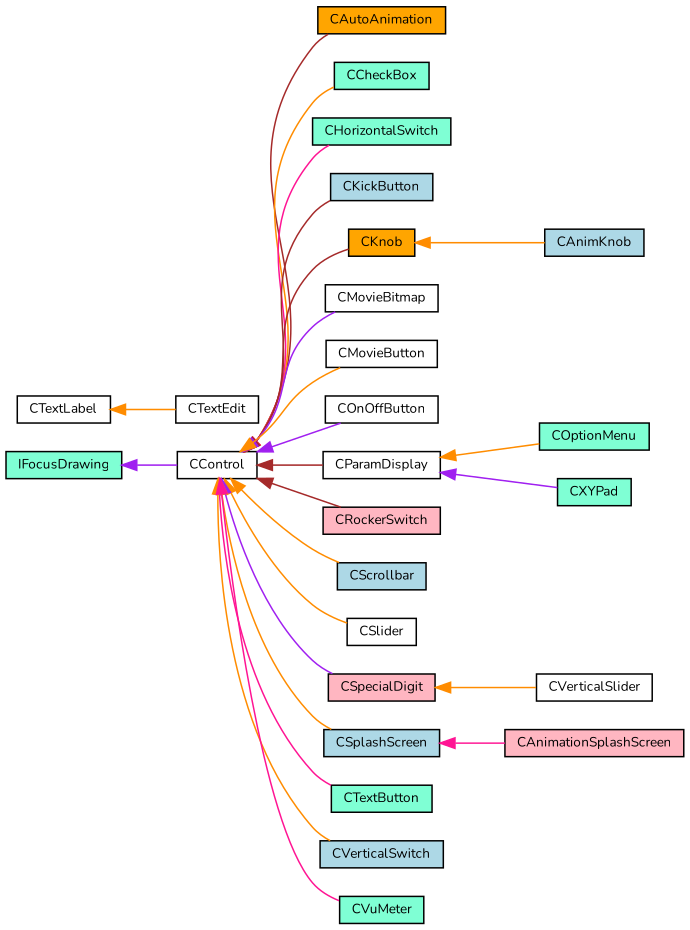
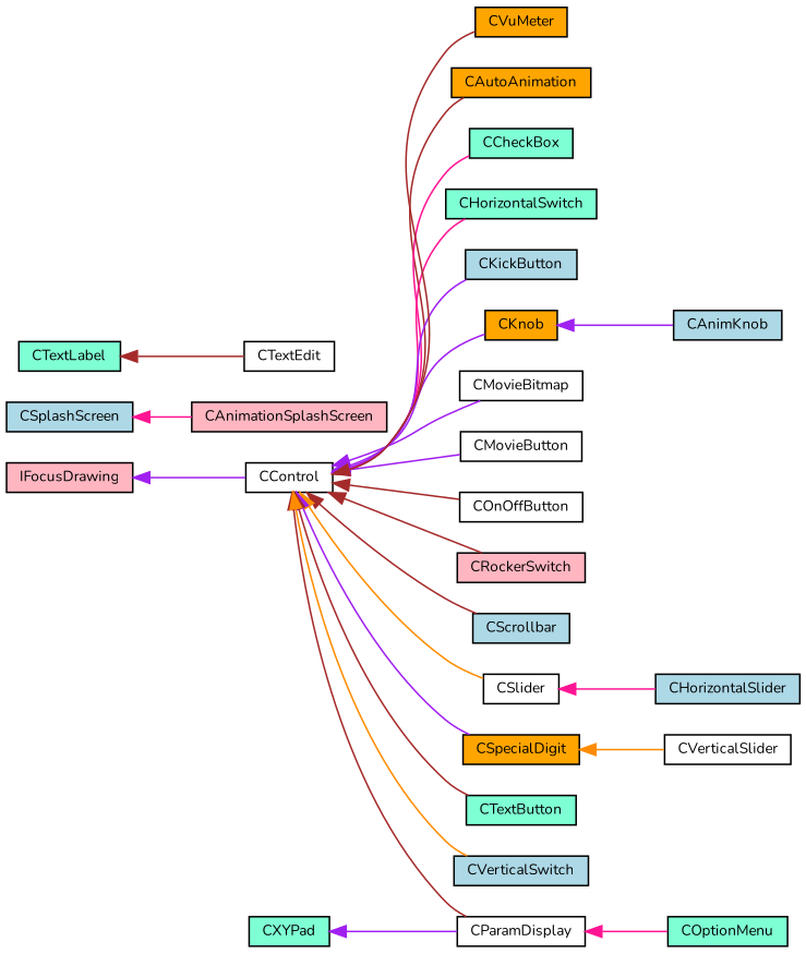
  digraph {
    fontname=Nunito
    rankdir=LR
    node [color=black fillcolor=white fontname=Nunito fontsize=9 shape=record style=filled]
    edge [color=brown dir=back fontname=Nunito fontsize=9 labelfontname=Arial labelfontsize=9 style=solid]
-   n1 [fillcolor=aquamarine fontcolor=black height=0.2 label=IFocusDrawing width=0.4]
+   n1 [fillcolor=lightpink fontcolor=black height=0.2 label=IFocusDrawing width=0.4]
    n2 [height=0.2 label=CControl width=0.4]
    n3 [fillcolor=orange height=0.2 label=CAutoAnimation width=0.4]
    n4 [fillcolor=aquamarine height=0.2 label=CCheckBox width=0.4]
    n5 [fillcolor=aquamarine height=0.2 label=CHorizontalSwitch width=0.4]
    n6 [fillcolor=lightblue height=0.2 label=CKickButton width=0.4]
    n7 [fillcolor=orange height=0.2 label=CKnob width=0.4]
    n8 [height=0.2 label=CMovieBitmap width=0.4]
    n9 [height=0.2 label=CMovieButton width=0.4]
    n10 [height=0.2 label=COnOffButton width=0.4]
    n11 [height=0.2 label=CParamDisplay width=0.4]
    n12 [fillcolor=lightpink height=0.2 label=CRockerSwitch width=0.4]
    n13 [fillcolor=lightblue height=0.2 label=CScrollbar width=0.4]
    n14 [height=0.2 label=CSlider width=0.4]
-   n15 [fillcolor=lightpink height=0.2 label=CSpecialDigit width=0.4]
+   n15 [fillcolor=orange height=0.2 label=CSpecialDigit width=0.4]
    n16 [fillcolor=lightblue height=0.2 label=CSplashScreen width=0.4]
    n17 [fillcolor=aquamarine height=0.2 label=CTextButton width=0.4]
    n18 [fillcolor=lightblue height=0.2 label=CVerticalSwitch width=0.4]
-   n19 [fillcolor=aquamarine height=0.2 label=CVuMeter width=0.4]
+   n19 [fillcolor=orange height=0.2 label=CVuMeter width=0.4]
    n20 [fillcolor=lightblue height=0.2 label=CAnimKnob width=0.4]
    n21 [fillcolor=aquamarine height=0.2 label=COptionMenu width=0.4]
    n22 [fillcolor=aquamarine height=0.2 label=CXYPad width=0.4]
+   n23 [fillcolor=lightblue height=0.2 label=CHorizontalSlider width=0.4]
    n24 [height=0.2 label=CVerticalSlider width=0.4]
    n25 [fillcolor=lightpink height=0.2 label=CAnimationSplashScreen width=0.4]
-   n26 [height=0.2 label=CTextLabel width=0.4]
+   n26 [fillcolor=aquamarine height=0.2 label=CTextLabel width=0.4]
    n27 [height=0.2 label=CTextEdit width=0.4]
    n1 -> n2 [color=purple]
    n2 -> n3
-   n2 -> n4 [color=darkorange]
+   n2 -> n4 [color=deeppink]
    n2 -> n5 [color=deeppink]
-   n2 -> n6
-   n2 -> n7
+   n2 -> n6 [color=purple]
+   n2 -> n7 [color=purple]
    n2 -> n8 [color=purple]
-   n2 -> n9 [color=darkorange]
-   n2 -> n10 [color=purple]
+   n2 -> n9 [color=purple]
+   n2 -> n10
    n2 -> n11
    n2 -> n12
-   n2 -> n13 [color=darkorange]
+   n2 -> n13
    n2 -> n14 [color=darkorange]
    n2 -> n15 [color=purple]
-   n2 -> n16 [color=darkorange]
-   n2 -> n17 [color=deeppink]
+   n2 -> n17
    n2 -> n18 [color=darkorange]
-   n2 -> n19 [color=deeppink]
-   n7 -> n20 [color=darkorange]
-   n11 -> n21 [color=darkorange]
-   n11 -> n22 [color=purple]
+   n2 -> n19
+   n7 -> n20 [color=purple]
+   n11 -> n21 [color=deeppink]
+   n22 -> n11 [color=purple]
+   n14 -> n23 [color=deeppink]
    n15 -> n24 [color=darkorange]
    n16 -> n25 [color=deeppink]
-   n26 -> n27 [color=darkorange]
+   n26 -> n27
  }
